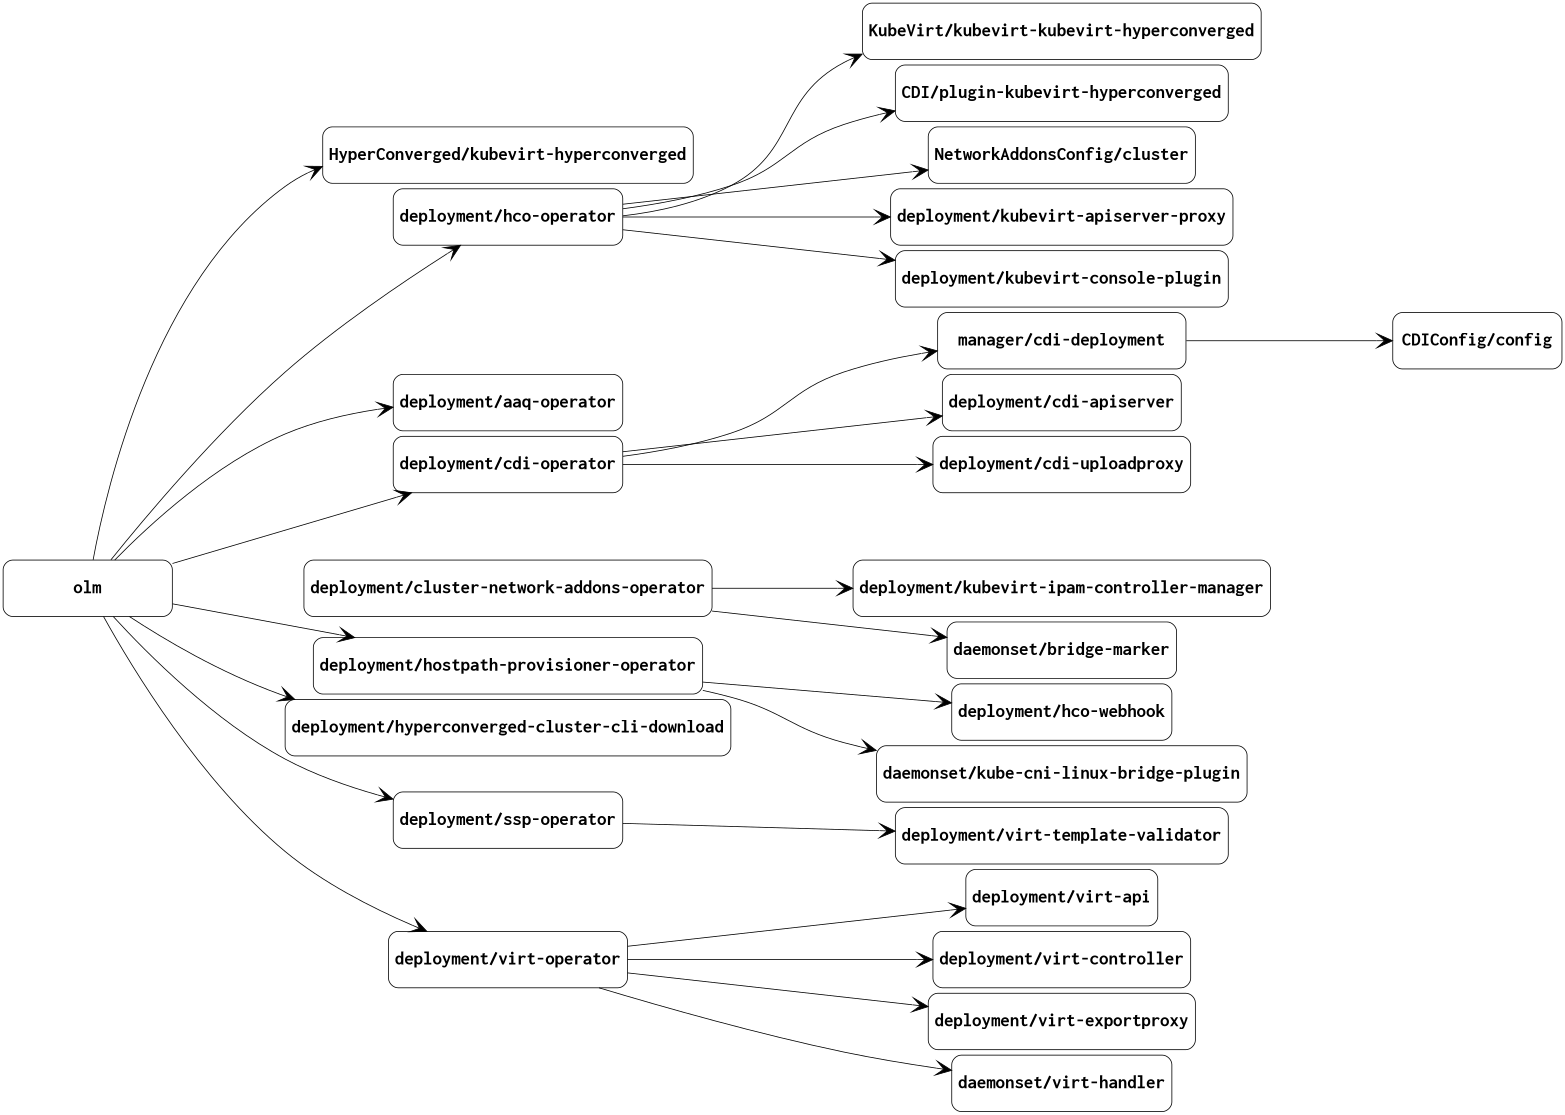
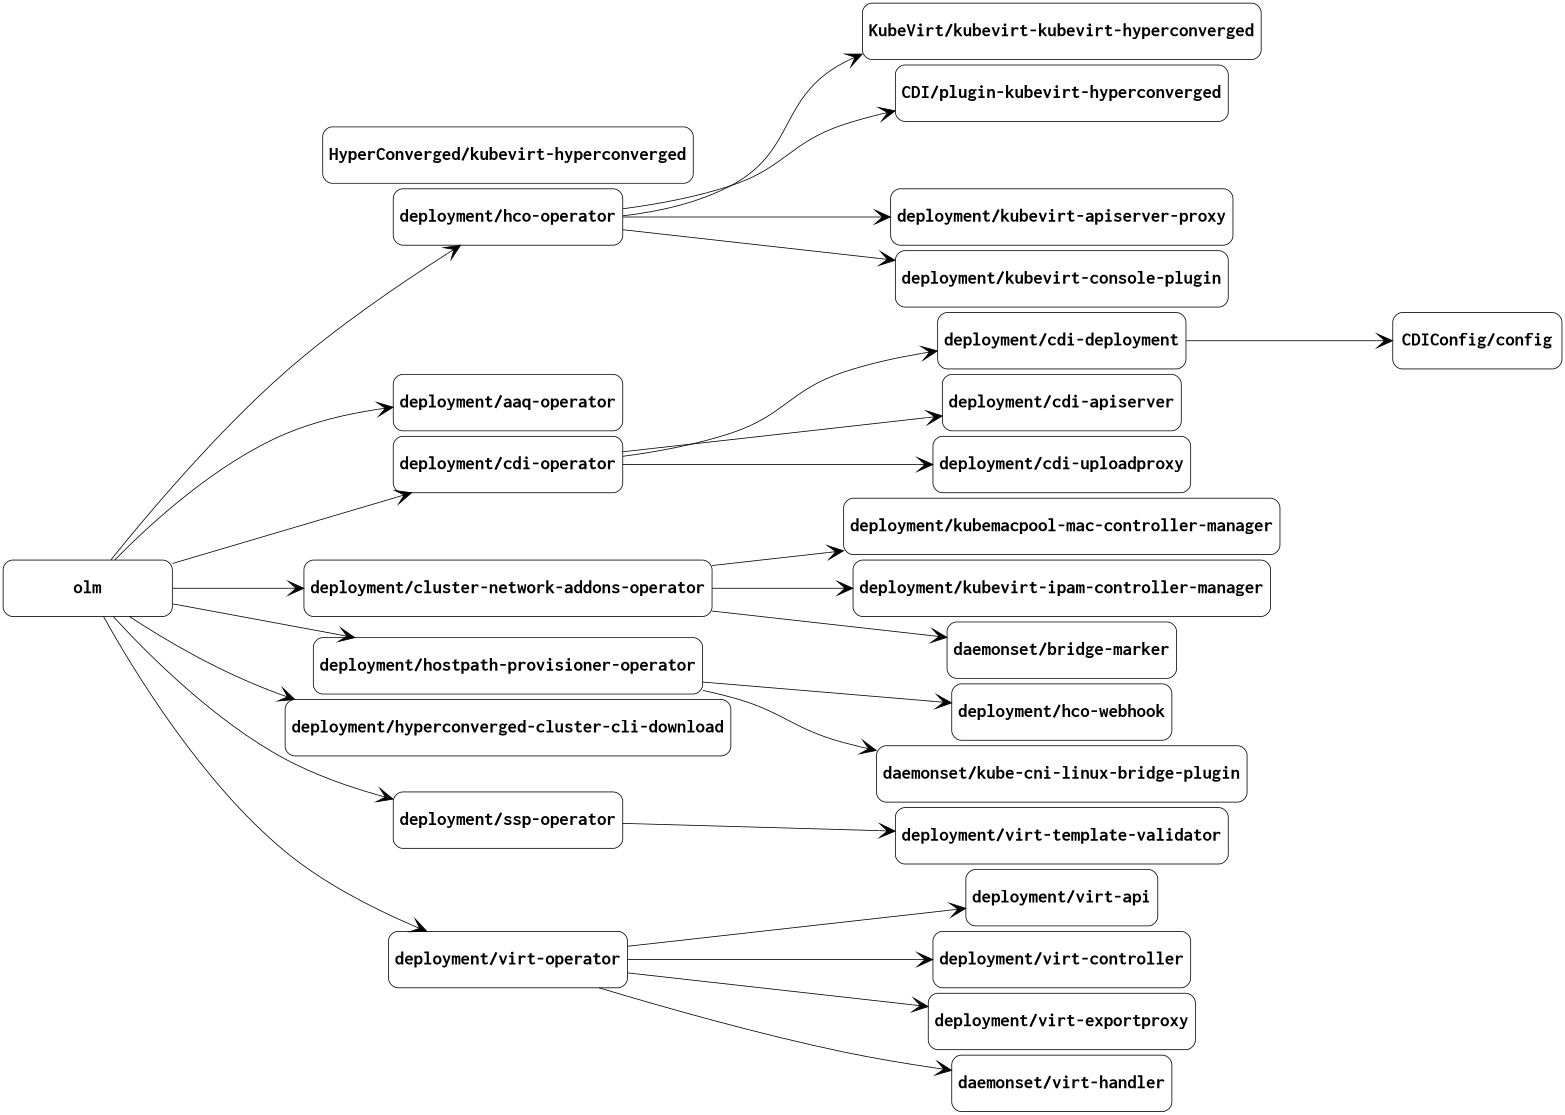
  digraph {
    nodesep=0.1
    rankdir=LR
    ranksep=2
    node [fontname="Courier-Bold" fontsize=24 shape=box style=rounded]
    edge [arrowhead=vee arrowsize=2]
    n1 [height=1 label="HyperConverged/kubevirt-hyperconverged" width=3]
    n2 [height=1 label="KubeVirt/kubevirt-kubevirt-hyperconverged" width=3]
    n3 [height=1 label="deployment/hco-operator" width=3]
    n4 [height=1 label="CDI/plugin-kubevirt-hyperconverged" width=3]
-   n5 [height=1 label="NetworkAddonsConfig/cluster" width=3]
    n6 [height=1 label="deployment/kubevirt-apiserver-proxy" width=3]
    n7 [height=1 label="deployment/kubevirt-console-plugin" width=3]
    n8 [height=1 label="CDIConfig/config" width=3]
-   n9 [height=1 label="manager/cdi-deployment" width=3]
+   n9 [height=1 label="deployment/cdi-deployment" width=3]
    n10 [height=1 label="deployment/aaq-operator" width=3]
    n11 [height=1 label=olm width=3]
    n12 [height=1 label="deployment/cdi-operator" width=3]
    n13 [height=1 label="deployment/cluster-network-addons-operator" width=3]
    n14 [height=1 label="deployment/hostpath-provisioner-operator" width=3]
    n15 [height=1 label="deployment/hyperconverged-cluster-cli-download" width=3]
    n16 [height=1 label="deployment/ssp-operator" width=3]
    n17 [height=1 label="deployment/virt-operator" width=3]
    n18 [height=1 label="deployment/cdi-apiserver" width=3]
    n19 [height=1 label="deployment/cdi-uploadproxy" width=3]
+   n20 [height=1 label="deployment/kubemacpool-mac-controller-manager" width=3]
    n21 [height=1 label="deployment/kubevirt-ipam-controller-manager" width=3]
    n22 [height=1 label="daemonset/bridge-marker" width=3]
    n23 [height=1 label="deployment/hco-webhook" width=3]
    n24 [height=1 label="daemonset/kube-cni-linux-bridge-plugin" width=3]
    n25 [height=1 label="deployment/virt-template-validator" width=3]
    n26 [height=1 label="deployment/virt-api" width=3]
    n27 [height=1 label="deployment/virt-controller" width=3]
    n28 [height=1 label="deployment/virt-exportproxy" width=3]
    n29 [height=1 label="daemonset/virt-handler" width=3]
    n3 -> n2
    n3 -> n4
-   n3 -> n5
    n3 -> n6
    n3 -> n7
    n9 -> n8
    n11 -> n3
    n11 -> n10
    n11 -> n12
-   n11 -> n1
+   n11 -> n13
    n11 -> n14
    n11 -> n15
    n11 -> n16
    n11 -> n17
    n12 -> n9
    n12 -> n18
    n12 -> n19
+   n13 -> n20
    n13 -> n21
    n13 -> n22
    n14 -> n23
    n14 -> n24
    n16 -> n25
    n17 -> n26
    n17 -> n27
    n17 -> n28
    n17 -> n29
  }
